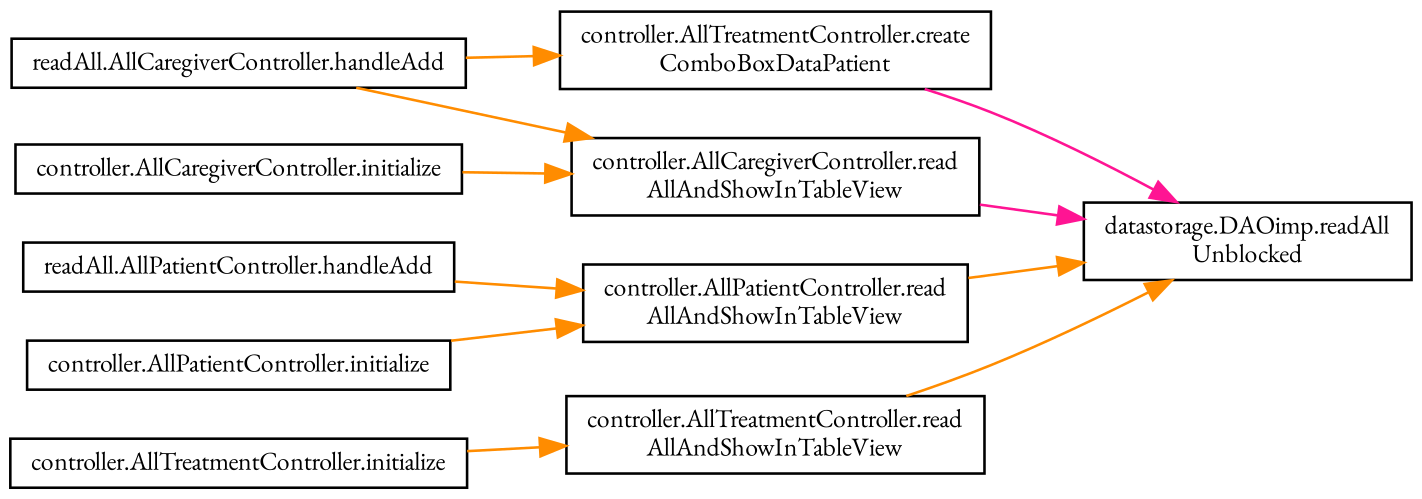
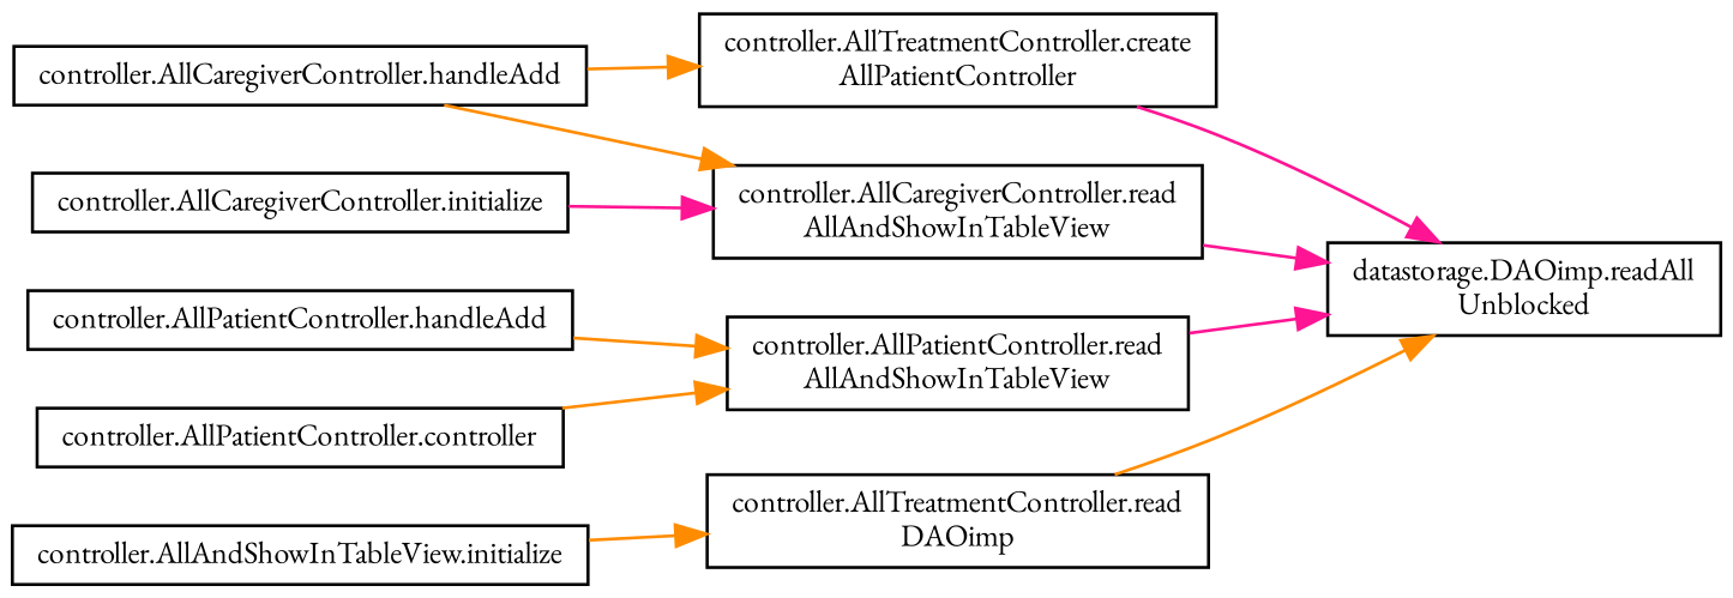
  digraph {
    fontname="EB Garamond"
    rankdir=RL
    node [color=black fillcolor=white fontname="EB Garamond" fontsize=10 shape=record style=filled]
    edge [color=darkorange dir=back fontname="EB Garamond" fontsize=10 labelfontname=Helvetica labelfontsize=10 style=solid]
    n1 [height=0.2 label="datastorage.DAOimp.readAll\lUnblocked" width=0.4]
-   n2 [height=0.2 label="controller.AllTreatmentController.create\lComboBoxDataPatient" width=0.4]
+   n2 [height=0.2 label="controller.AllTreatmentController.create\lAllPatientController" width=0.4]
    n3 [height=0.2 label="controller.AllCaregiverController.read\lAllAndShowInTableView" width=0.4]
    n4 [height=0.2 label="controller.AllPatientController.read\lAllAndShowInTableView" width=0.4]
-   n5 [height=0.2 label="controller.AllTreatmentController.read\lAllAndShowInTableView" width=0.4]
-   n6 [height=0.2 label="readAll.AllCaregiverController.handleAdd" width=0.4]
+   n5 [height=0.2 label="controller.AllTreatmentController.read\lDAOimp" width=0.4]
+   n6 [height=0.2 label="controller.AllCaregiverController.handleAdd" width=0.4]
    n7 [height=0.2 label="controller.AllCaregiverController.initialize" width=0.4]
-   n8 [height=0.2 label="readAll.AllPatientController.handleAdd" width=0.4]
-   n9 [height=0.2 label="controller.AllPatientController.initialize" width=0.4]
-   n10 [height=0.2 label="controller.AllTreatmentController.initialize" width=0.4]
+   n8 [height=0.2 label="controller.AllPatientController.handleAdd" width=0.4]
+   n9 [height=0.2 label="controller.AllPatientController.controller" width=0.4]
+   n10 [height=0.2 label="controller.AllAndShowInTableView.initialize" width=0.4]
    n1 -> n2 [color=deeppink]
    n1 -> n3 [color=deeppink]
-   n1 -> n4
+   n1 -> n4 [color=deeppink]
    n1 -> n5
    n2 -> n6
    n3 -> n6
-   n3 -> n7
+   n3 -> n7 [color=deeppink]
    n4 -> n8
    n4 -> n9
    n5 -> n10
  }
